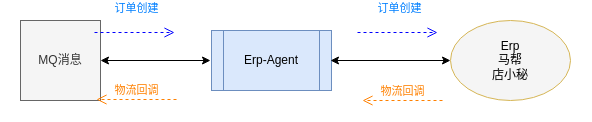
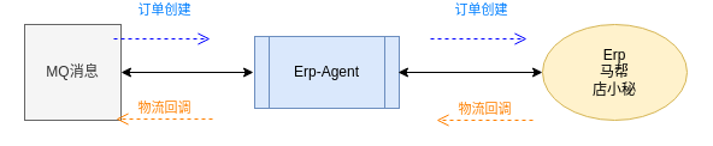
  <mxCell id="0" />
  <mxCell id="1" parent="0" />
  <mxCell id="2" value="Erp-Agent" style="shape=process;whiteSpace=wrap;html=1;backgroundOutline=1;fillColor=#dae8fc;strokeColor=#6c8ebf;" parent="1" vertex="1"><mxGeometry x="211" y="30" width="120" height="60" as="geometry" /></mxCell>
  <mxCell id="3" value="MQ消息" style="whiteSpace=wrap;html=1;aspect=fixed;fillColor=#f5f5f5;strokeColor=#666666;fontColor=#333333;" parent="1" vertex="1"><mxGeometry x="20" y="20" width="80" height="80" as="geometry" /></mxCell>
- <mxCell id="4" value="Erp&lt;br&gt;马帮&lt;br&gt;店小秘" style="ellipse;whiteSpace=wrap;html=1;fillColor=#f5f5f5;strokeColor=#d6b656;" parent="1" vertex="1"><mxGeometry x="450" y="20" width="120" height="80" as="geometry" /></mxCell>
+ <mxCell id="4" value="Erp&lt;br&gt;马帮&lt;br&gt;店小秘" style="ellipse;whiteSpace=wrap;html=1;fillColor=#fff2cc;strokeColor=#d6b656;" parent="1" vertex="1"><mxGeometry x="450" y="20" width="120" height="80" as="geometry" /></mxCell>
  <mxCell id="5" value="" style="endArrow=classic;startArrow=classic;html=1;exitX=0;exitY=0.5;exitDx=0;exitDy=0;" parent="1" source="4" edge="1"><mxGeometry width="50" height="50" relative="1" as="geometry"><mxPoint x="280" y="110" as="sourcePoint" /><mxPoint x="330" y="60" as="targetPoint" /></mxGeometry></mxCell>
  <mxCell id="6" value="" style="endArrow=classic;startArrow=classic;html=1;exitX=1;exitY=0.5;exitDx=0;exitDy=0;" parent="1" source="3" edge="1"><mxGeometry width="50" height="50" relative="1" as="geometry"><mxPoint x="280" y="110" as="sourcePoint" /><mxPoint x="210" y="60" as="targetPoint" /></mxGeometry></mxCell>
  <mxCell id="7" value="&lt;font color=&quot;#ff8000&quot;&gt;物流回调&lt;/font&gt;" style="html=1;verticalAlign=bottom;endArrow=open;dashed=1;endSize=8;strokeColor=#FF8000;" parent="1" edge="1"><mxGeometry relative="1" as="geometry"><mxPoint x="176" y="99" as="sourcePoint" /><mxPoint x="96" y="99" as="targetPoint" /></mxGeometry></mxCell>
  <mxCell id="8" value="&lt;font color=&quot;#ff8000&quot;&gt;物流回调&lt;/font&gt;" style="html=1;verticalAlign=bottom;endArrow=open;dashed=1;endSize=8;strokeColor=#FF8000;" parent="1" edge="1"><mxGeometry relative="1" as="geometry"><mxPoint x="442" y="100" as="sourcePoint" /><mxPoint x="362" y="100" as="targetPoint" /></mxGeometry></mxCell>
  <mxCell id="9" value="&lt;font color=&quot;#007fff&quot;&gt;订单创建&lt;/font&gt;" style="html=1;verticalAlign=bottom;endArrow=open;dashed=1;endSize=8;fillColor=#f5f5f5;strokeColor=#0000FF;" parent="1" edge="1"><mxGeometry x="0.05" y="15" relative="1" as="geometry"><mxPoint x="94" y="32" as="sourcePoint" /><mxPoint x="174" y="32" as="targetPoint" /><mxPoint as="offset" /></mxGeometry></mxCell>
  <mxCell id="10" value="&lt;font color=&quot;#007fff&quot;&gt;订单创建&lt;/font&gt;" style="html=1;verticalAlign=bottom;endArrow=open;dashed=1;endSize=8;fillColor=#f5f5f5;strokeColor=#0000FF;" parent="1" edge="1"><mxGeometry x="0.05" y="15" relative="1" as="geometry"><mxPoint x="357" y="32" as="sourcePoint" /><mxPoint x="437" y="32" as="targetPoint" /><mxPoint as="offset" /></mxGeometry></mxCell>
